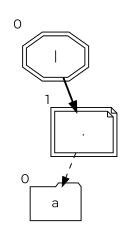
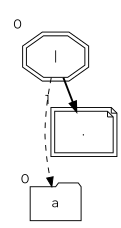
  digraph {
    fontname=Montserrat
    node [fontname=Montserrat peripheries=2 xlabel=0]
    edge [fontname=Montserrat]
    n1 [label="|" shape=octagon]
    n2 [label=a peripheries=1 shape=folder]
    n3 [label="." shape=note xlabel=1]
-   n3 -> n2 [style=dashed]
+   n1 -> n2 [style=dashed]
    n1 -> n3 [style=bold]
  }
